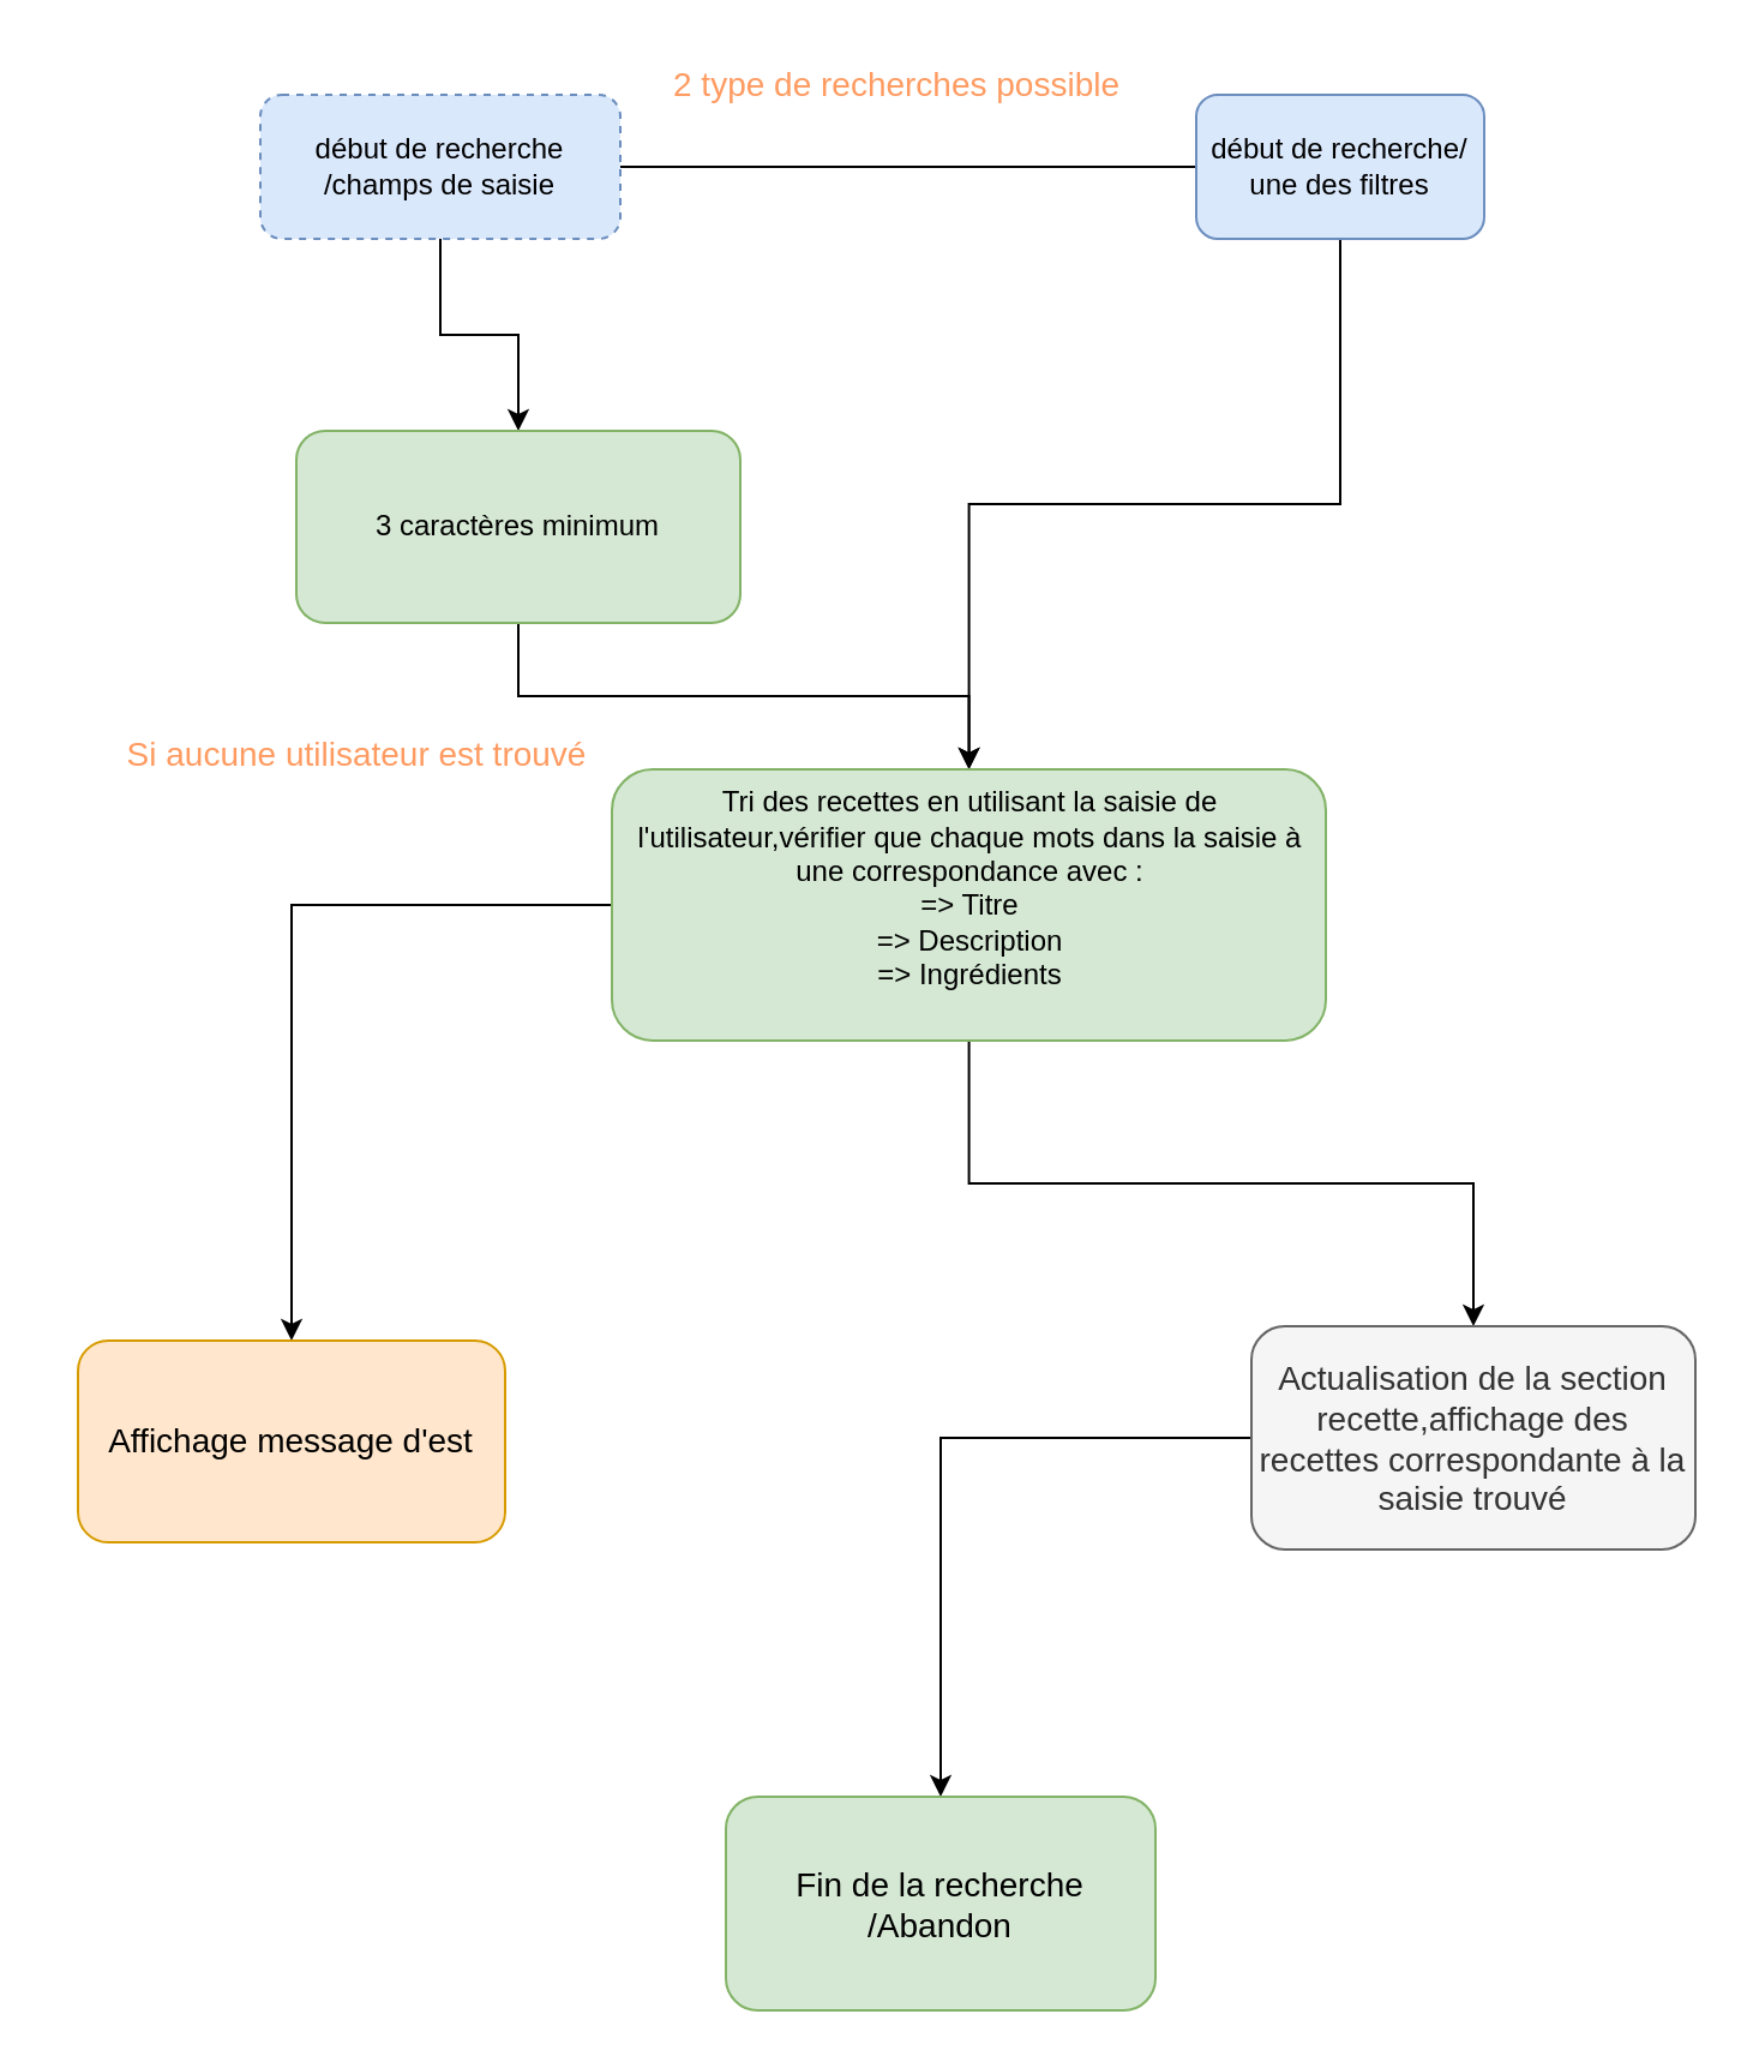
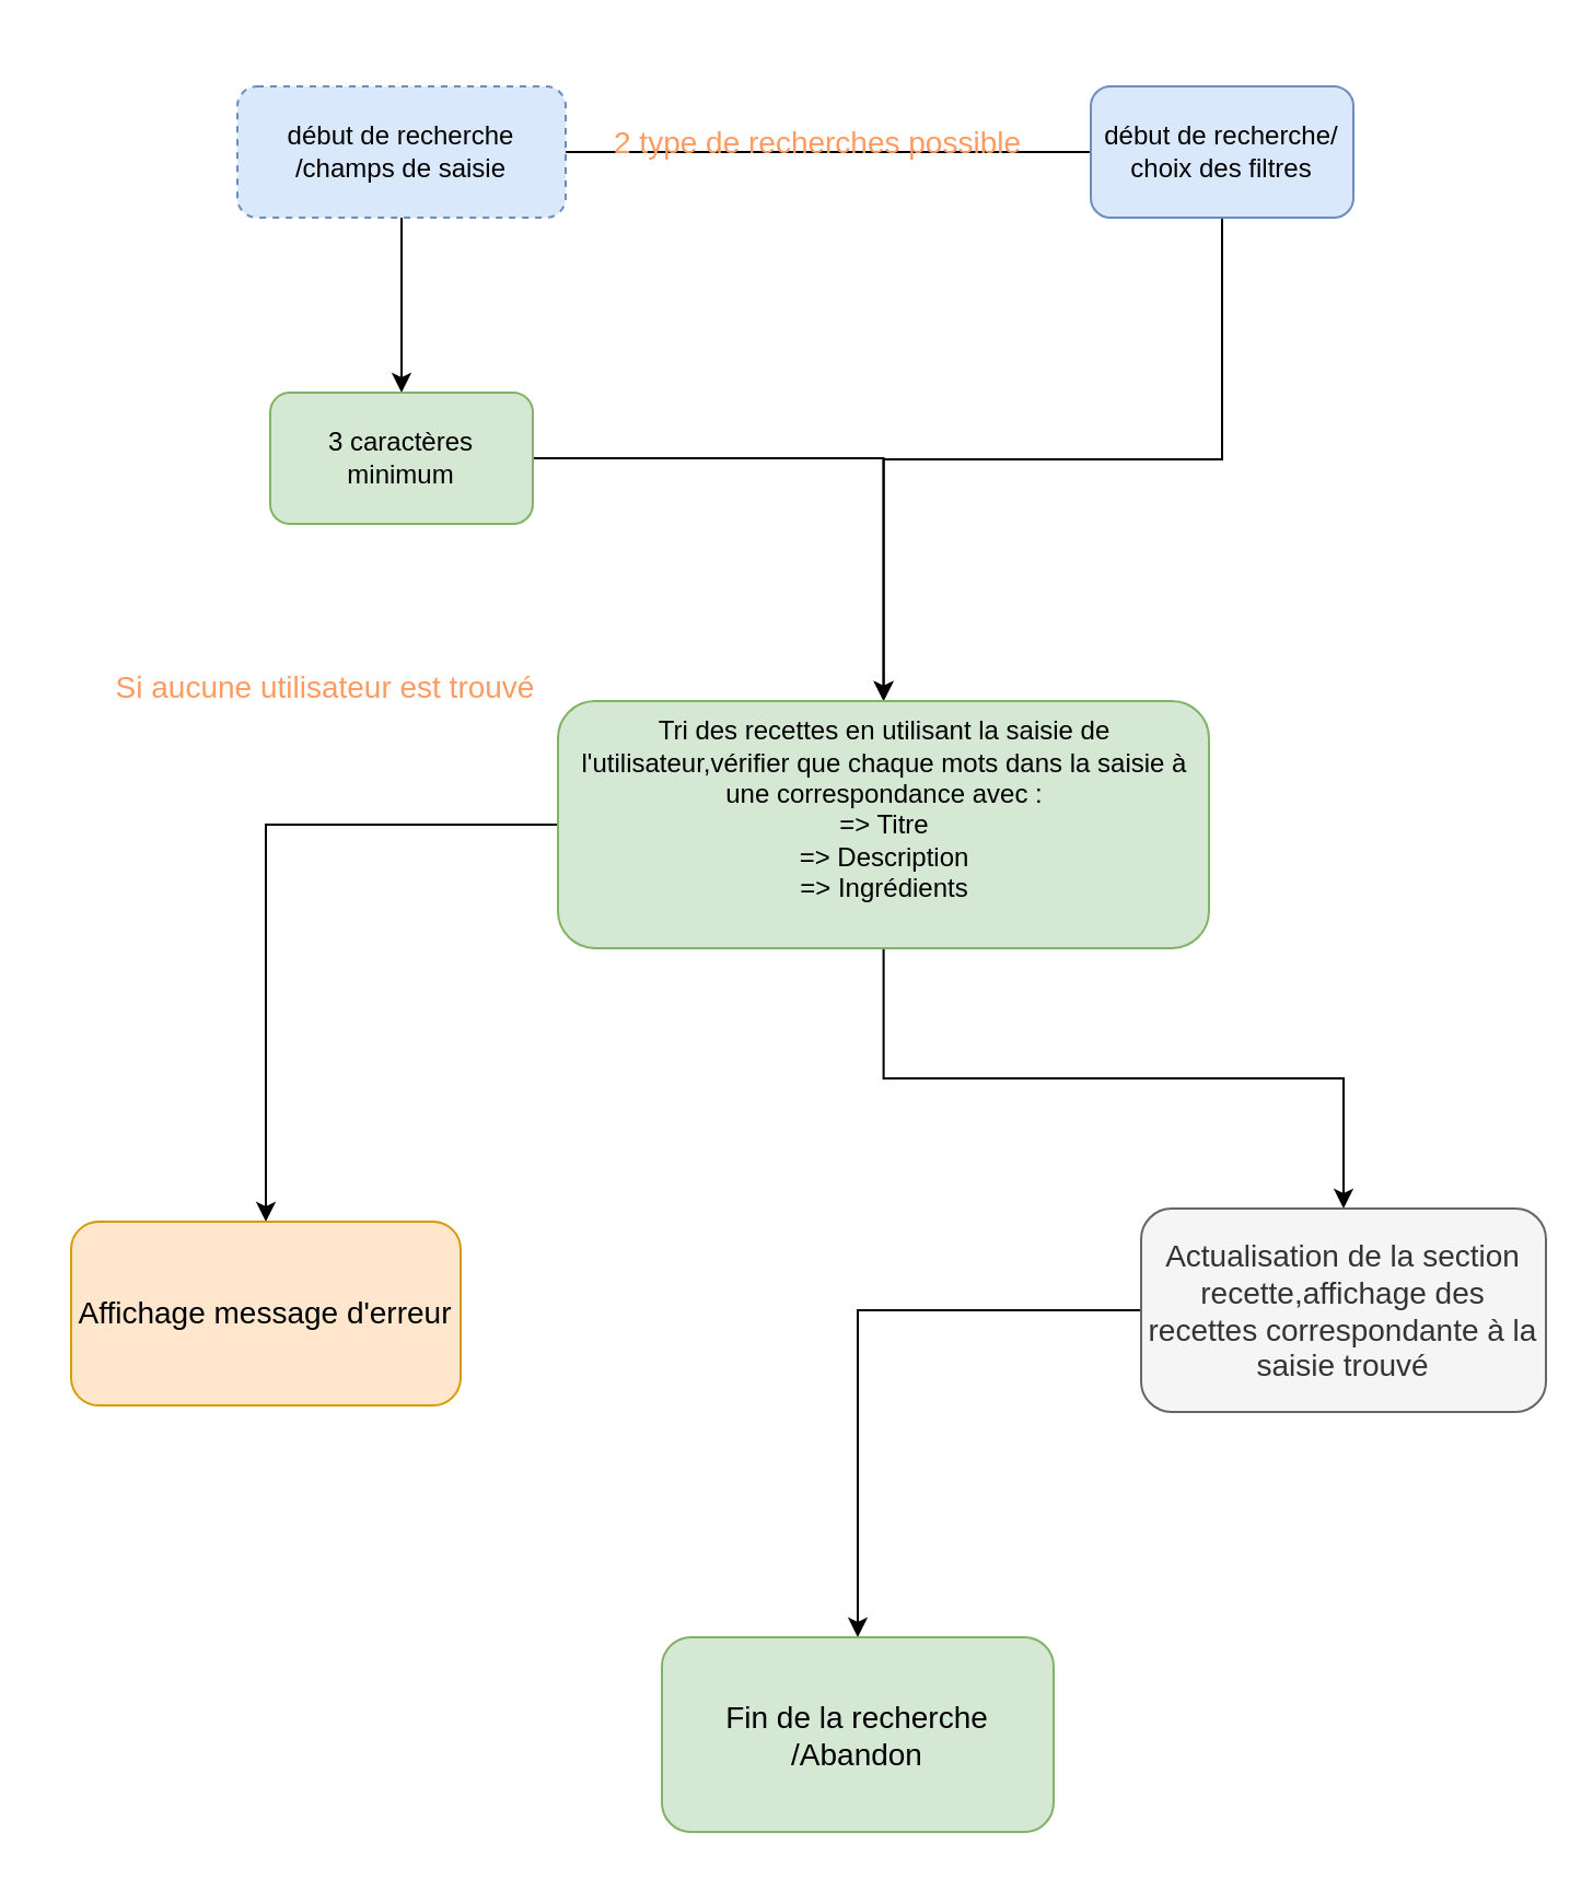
  <mxCell id="0" />
  <mxCell id="1" parent="0" />
  <mxCell id="2" style="edgeStyle=orthogonalEdgeStyle;rounded=0;orthogonalLoop=1;jettySize=auto;html=1;" parent="1" source="4" edge="1"><mxGeometry relative="1" as="geometry"><mxPoint x="528" y="69" as="targetPoint" /></mxGeometry></mxCell>
  <mxCell id="3" value="" style="edgeStyle=orthogonalEdgeStyle;rounded=0;orthogonalLoop=1;jettySize=auto;html=1;" parent="1" source="4" target="9" edge="1"><mxGeometry relative="1" as="geometry" /></mxCell>
  <mxCell id="4" value="début de recherche /champs de saisie" style="rounded=1;whiteSpace=wrap;html=1;fillColor=#dae8fc;strokeColor=#6c8ebf;dashed=1;" parent="1" vertex="1"><mxGeometry x="108" y="39" width="150" height="60" as="geometry" /></mxCell>
  <mxCell id="5" style="edgeStyle=orthogonalEdgeStyle;rounded=0;orthogonalLoop=1;jettySize=auto;html=1;" parent="1" source="6" target="12" edge="1"><mxGeometry relative="1" as="geometry" /></mxCell>
- <mxCell id="6" value="&lt;div&gt;début de recherche/&lt;/div&gt;&lt;div&gt;une des filtres&lt;br&gt;&lt;/div&gt;" style="rounded=1;whiteSpace=wrap;html=1;fillColor=#dae8fc;strokeColor=#6c8ebf;" parent="1" vertex="1"><mxGeometry x="498" y="39" width="120" height="60" as="geometry" /></mxCell>
- <mxCell id="7" value="&lt;font data-darkreader-inline-color=&quot;&quot; color=&quot;#ff9b61&quot; style=&quot;font-size: 14px; --darkreader-inline-color: #ff995d;&quot;&gt;2 type de recherches possible&lt;/font&gt;" style="text;html=1;align=center;verticalAlign=middle;resizable=0;points=[];autosize=1;strokeColor=none;fillColor=none;" parent="1" vertex="1"><mxGeometry x="269" y="20" width="208" height="29" as="geometry" /></mxCell>
+ <mxCell id="6" value="&lt;div&gt;début de recherche/&lt;/div&gt;&lt;div&gt;choix des filtres&lt;br&gt;&lt;/div&gt;" style="rounded=1;whiteSpace=wrap;html=1;fillColor=#dae8fc;strokeColor=#6c8ebf;" parent="1" vertex="1"><mxGeometry x="498" y="39" width="120" height="60" as="geometry" /></mxCell>
+ <mxCell id="7" value="&lt;font data-darkreader-inline-color=&quot;&quot; color=&quot;#ff9b61&quot; style=&quot;font-size: 14px; --darkreader-inline-color: #ff995d;&quot;&gt;2 type de recherches possible&lt;/font&gt;" style="text;html=1;align=center;verticalAlign=middle;resizable=0;points=[];autosize=1;strokeColor=none;fillColor=none;" parent="1" vertex="1"><mxGeometry x="269" y="50" width="208" height="29" as="geometry" /></mxCell>
  <mxCell id="8" value="" style="edgeStyle=orthogonalEdgeStyle;rounded=0;orthogonalLoop=1;jettySize=auto;html=1;" parent="1" source="9" target="12" edge="1"><mxGeometry relative="1" as="geometry" /></mxCell>
- <mxCell id="9" value="3 caractères minimum" style="whiteSpace=wrap;html=1;rounded=1;fillColor=#d5e8d4;strokeColor=#82b366;" parent="1" vertex="1"><mxGeometry x="123" y="179" width="185" height="80" as="geometry" /></mxCell>
+ <mxCell id="9" value="3 caractères minimum" style="whiteSpace=wrap;html=1;rounded=1;fillColor=#d5e8d4;strokeColor=#82b366;" parent="1" vertex="1"><mxGeometry x="123" y="179" width="120" height="60" as="geometry" /></mxCell>
  <mxCell id="10" style="edgeStyle=orthogonalEdgeStyle;rounded=0;orthogonalLoop=1;jettySize=auto;html=1;" parent="1" source="12" target="14" edge="1"><mxGeometry relative="1" as="geometry" /></mxCell>
  <mxCell id="11" style="edgeStyle=orthogonalEdgeStyle;rounded=0;orthogonalLoop=1;jettySize=auto;html=1;entryX=0.5;entryY=0;entryDx=0;entryDy=0;" parent="1" source="12" target="15" edge="1"><mxGeometry relative="1" as="geometry" /></mxCell>
  <mxCell id="12" value="&lt;div&gt;Tri des recettes en utilisant la saisie de l'utilisateur,vérifier que chaque mots dans la saisie à une correspondance avec :&lt;/div&gt;&lt;div&gt;=&amp;gt; Titre&lt;/div&gt;&lt;div&gt;=&amp;gt; Description&lt;/div&gt;&lt;div&gt;=&amp;gt; Ingrédients&lt;br&gt;&lt;/div&gt;&lt;div&gt;&lt;br&gt;&lt;/div&gt;" style="whiteSpace=wrap;html=1;rounded=1;fillColor=#d5e8d4;strokeColor=#82b366;" parent="1" vertex="1"><mxGeometry x="254.5" y="320" width="297.5" height="113" as="geometry" /></mxCell>
  <mxCell id="13" value="" style="edgeStyle=orthogonalEdgeStyle;rounded=0;orthogonalLoop=1;jettySize=auto;html=1;" parent="1" source="14" target="17" edge="1"><mxGeometry relative="1" as="geometry" /></mxCell>
  <mxCell id="14" value="&lt;font style=&quot;font-size: 14px;&quot;&gt;Actualisation de la section recette,affichage des recettes correspondante à la saisie trouvé&lt;/font&gt;" style="rounded=1;whiteSpace=wrap;html=1;fillColor=#f5f5f5;fontColor=#333333;strokeColor=#666666;" parent="1" vertex="1"><mxGeometry x="521" y="552" width="185" height="93" as="geometry" /></mxCell>
- <mxCell id="15" value="&lt;font style=&quot;font-size: 14px;&quot;&gt;Affichage message d'est&lt;/font&gt;" style="rounded=1;whiteSpace=wrap;html=1;fillColor=#ffe6cc;strokeColor=#d79b00;" parent="1" vertex="1"><mxGeometry x="32" y="558" width="178" height="84" as="geometry" /></mxCell>
+ <mxCell id="15" value="&lt;font style=&quot;font-size: 14px;&quot;&gt;Affichage message d'erreur&lt;/font&gt;" style="rounded=1;whiteSpace=wrap;html=1;fillColor=#ffe6cc;strokeColor=#d79b00;" parent="1" vertex="1"><mxGeometry x="32" y="558" width="178" height="84" as="geometry" /></mxCell>
  <mxCell id="16" value="Si aucune utilisateur est trouvé" style="text;html=1;align=center;verticalAlign=middle;resizable=0;points=[];autosize=1;strokeColor=none;fillColor=none;fontColor=#FF9B61;fontSize=14;" parent="1" vertex="1"><mxGeometry x="20" y="299" width="255" height="29" as="geometry" /></mxCell>
  <mxCell id="17" value="&lt;font style=&quot;font-size: 14px;&quot;&gt;Fin de la recherche /Abandon&lt;/font&gt;" style="whiteSpace=wrap;html=1;fillColor=#d5e8d4;strokeColor=#82b366;rounded=1;" parent="1" vertex="1"><mxGeometry x="302" y="748" width="179" height="89" as="geometry" /></mxCell>
